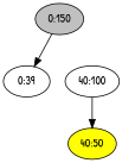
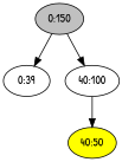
  digraph {
    fontname="Patrick Hand"
    node [fontname="Patrick Hand"]
    edge [fontname="Patrick Hand"]
    n1 [fillcolor=grey label="0:150" style=filled]
    n2 [label="0:39"]
    n3 [label="40:100"]
    n4 [fillcolor=yellow label="40:50" style=filled]
    n1 -> n2
+   n1 -> n3
    n3 -> n4
  }
